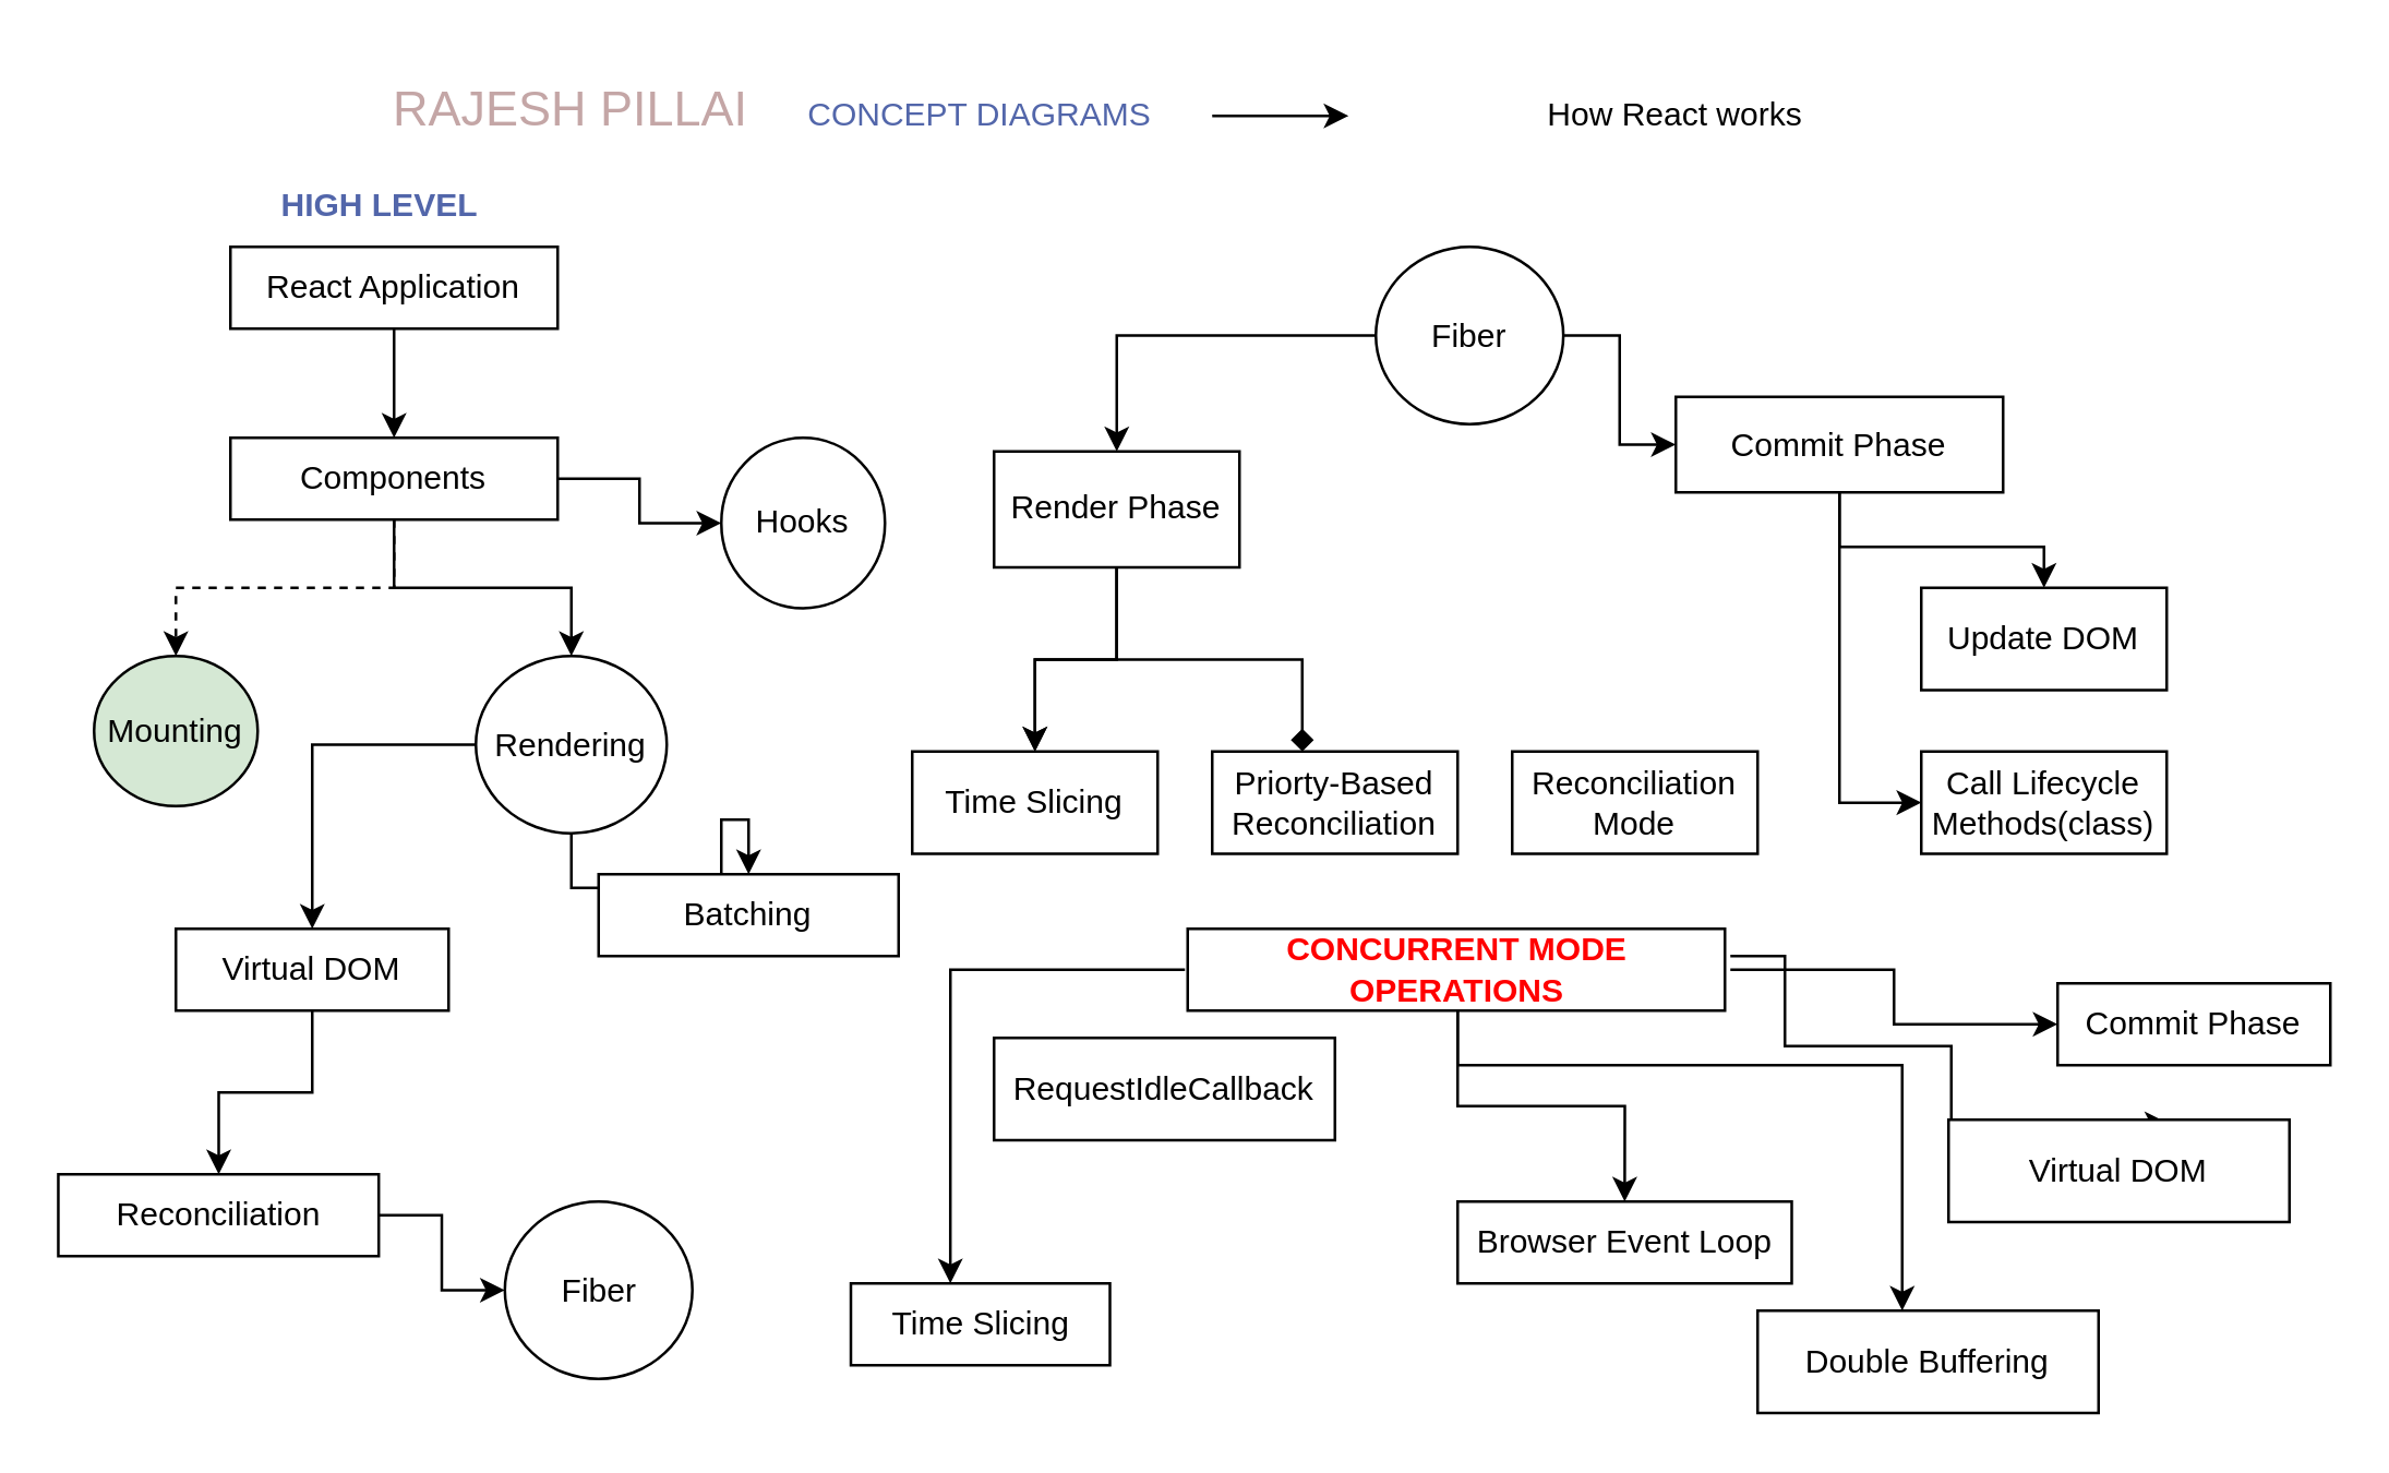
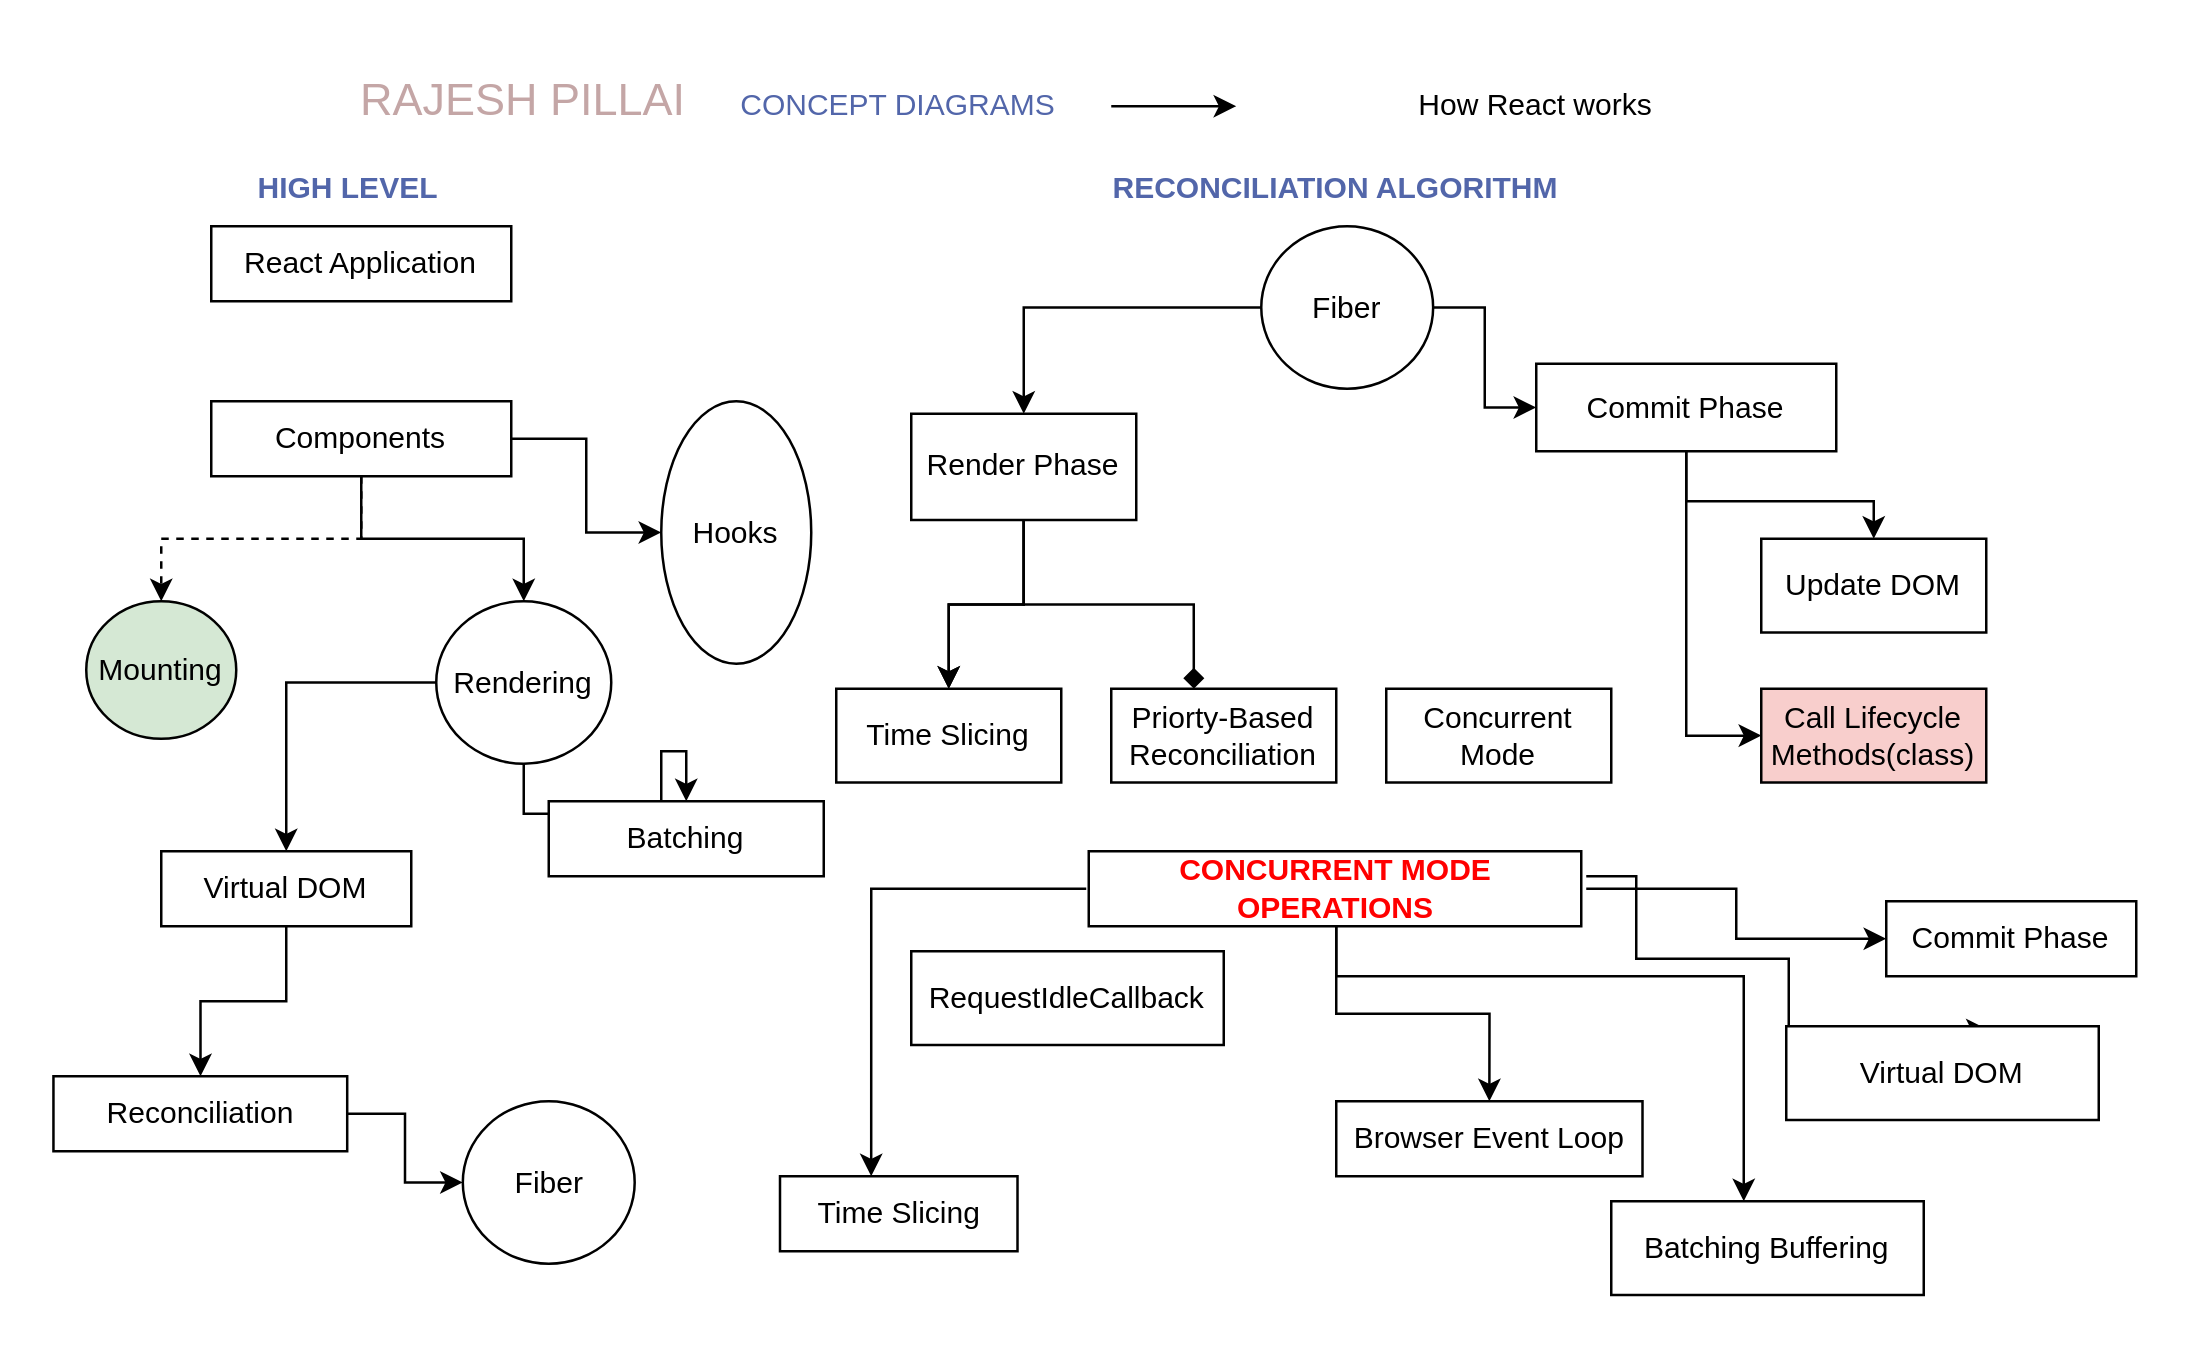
  <mxCell id="0" />
  <mxCell id="1" parent="0" />
  <mxCell id="2" value="RAJESH PILLAI" style="text;html=1;strokeColor=none;fillColor=none;align=center;verticalAlign=middle;whiteSpace=wrap;rounded=0;fontSize=18;fontColor=#c4a6a6;" vertex="1" parent="1"><mxGeometry x="124" y="20" width="170" height="40" as="geometry" /></mxCell>
  <mxCell id="3" style="edgeStyle=orthogonalEdgeStyle;rounded=0;orthogonalLoop=1;jettySize=auto;html=1;" edge="1" parent="1" source="4" target="5"><mxGeometry relative="1" as="geometry" /></mxCell>
  <mxCell id="4" value="CONCEPT DIAGRAMS" style="text;html=1;strokeColor=none;fillColor=none;align=center;verticalAlign=middle;whiteSpace=wrap;rounded=0;fontColor=#5266AA;" vertex="1" parent="1"><mxGeometry x="274" y="27" width="170" height="30" as="geometry" /></mxCell>
  <mxCell id="5" value="How React works" style="text;html=1;strokeColor=none;fillColor=none;align=center;verticalAlign=middle;whiteSpace=wrap;rounded=0;" vertex="1" parent="1"><mxGeometry x="494" y="27" width="240" height="30" as="geometry" /></mxCell>
- <mxCell id="6" value="" style="edgeStyle=orthogonalEdgeStyle;rounded=0;orthogonalLoop=1;jettySize=auto;html=1;" edge="1" parent="1" source="7" target="11"><mxGeometry relative="1" as="geometry" /></mxCell>
  <mxCell id="7" value="React Application" style="rounded=0;whiteSpace=wrap;html=1;" vertex="1" parent="1"><mxGeometry x="84" y="90" width="120" height="30" as="geometry" /></mxCell>
  <mxCell id="8" value="" style="edgeStyle=orthogonalEdgeStyle;rounded=0;orthogonalLoop=1;jettySize=auto;html=1;dashed=1;" edge="1" parent="1" source="11" target="12"><mxGeometry relative="1" as="geometry" /></mxCell>
  <mxCell id="9" value="" style="edgeStyle=orthogonalEdgeStyle;rounded=0;orthogonalLoop=1;jettySize=auto;html=1;" edge="1" parent="1" source="11" target="15"><mxGeometry relative="1" as="geometry" /></mxCell>
  <mxCell id="10" value="" style="edgeStyle=orthogonalEdgeStyle;rounded=0;orthogonalLoop=1;jettySize=auto;html=1;" edge="1" parent="1" source="11" target="16"><mxGeometry relative="1" as="geometry" /></mxCell>
  <mxCell id="11" value="Components" style="rounded=0;whiteSpace=wrap;html=1;" vertex="1" parent="1"><mxGeometry x="84" y="160" width="120" height="30" as="geometry" /></mxCell>
  <mxCell id="12" value="Mounting" style="ellipse;whiteSpace=wrap;html=1;rounded=0;fillColor=#d5e8d4;" vertex="1" parent="1"><mxGeometry x="34" y="240" width="60" height="55" as="geometry" /></mxCell>
  <mxCell id="13" value="" style="edgeStyle=orthogonalEdgeStyle;rounded=0;orthogonalLoop=1;jettySize=auto;html=1;" edge="1" parent="1" source="15" target="18"><mxGeometry relative="1" as="geometry" /></mxCell>
  <mxCell id="14" value="" style="edgeStyle=orthogonalEdgeStyle;rounded=0;orthogonalLoop=1;jettySize=auto;html=1;" edge="1" parent="1" source="15" target="19"><mxGeometry relative="1" as="geometry" /></mxCell>
  <mxCell id="15" value="Rendering" style="ellipse;whiteSpace=wrap;html=1;rounded=0;" vertex="1" parent="1"><mxGeometry x="174" y="240" width="70" height="65" as="geometry" /></mxCell>
- <mxCell id="16" value="Hooks" style="ellipse;whiteSpace=wrap;html=1;rounded=0;" vertex="1" parent="1"><mxGeometry x="264" y="160" width="60" height="62.5" as="geometry" /></mxCell>
+ <mxCell id="16" value="Hooks" style="ellipse;whiteSpace=wrap;html=1;rounded=0;" vertex="1" parent="1"><mxGeometry x="264" y="160" width="60" height="105" as="geometry" /></mxCell>
  <mxCell id="17" value="" style="edgeStyle=orthogonalEdgeStyle;rounded=0;orthogonalLoop=1;jettySize=auto;html=1;" edge="1" parent="1" source="18" target="21"><mxGeometry relative="1" as="geometry" /></mxCell>
  <mxCell id="18" value="Virtual DOM" style="whiteSpace=wrap;html=1;rounded=0;" vertex="1" parent="1"><mxGeometry x="64" y="340" width="100" height="30" as="geometry" /></mxCell>
  <mxCell id="19" value="Batching" style="whiteSpace=wrap;html=1;rounded=0;" vertex="1" parent="1"><mxGeometry x="219" y="320" width="110" height="30" as="geometry" /></mxCell>
  <mxCell id="20" value="" style="edgeStyle=orthogonalEdgeStyle;rounded=0;orthogonalLoop=1;jettySize=auto;html=1;" edge="1" parent="1" source="21" target="22"><mxGeometry relative="1" as="geometry" /></mxCell>
  <mxCell id="21" value="Reconciliation" style="whiteSpace=wrap;html=1;rounded=0;" vertex="1" parent="1"><mxGeometry x="20.88" y="430" width="117.5" height="30" as="geometry" /></mxCell>
  <mxCell id="22" value="Fiber" style="ellipse;whiteSpace=wrap;html=1;rounded=0;" vertex="1" parent="1"><mxGeometry x="184.63" y="440" width="68.75" height="65" as="geometry" /></mxCell>
  <mxCell id="23" value="HIGH LEVEL" style="text;html=1;strokeColor=none;fillColor=none;align=center;verticalAlign=middle;whiteSpace=wrap;rounded=0;fontColor=#5266AA;fontStyle=1" vertex="1" parent="1"><mxGeometry x="54" y="60" width="170" height="30" as="geometry" /></mxCell>
+ <mxCell id="24" value="RECONCILIATION ALGORITHM" style="text;html=1;strokeColor=none;fillColor=none;align=center;verticalAlign=middle;whiteSpace=wrap;rounded=0;fontColor=#5266AA;fontStyle=1" vertex="1" parent="1"><mxGeometry x="434" y="60" width="200" height="30" as="geometry" /></mxCell>
  <mxCell id="25" value="" style="edgeStyle=orthogonalEdgeStyle;rounded=0;orthogonalLoop=1;jettySize=auto;html=1;" edge="1" parent="1" source="27" target="31"><mxGeometry relative="1" as="geometry" /></mxCell>
  <mxCell id="26" value="" style="edgeStyle=orthogonalEdgeStyle;rounded=0;orthogonalLoop=1;jettySize=auto;html=1;" edge="1" parent="1" source="27" target="34"><mxGeometry relative="1" as="geometry" /></mxCell>
  <mxCell id="27" value="Fiber" style="ellipse;whiteSpace=wrap;html=1;rounded=0;" vertex="1" parent="1"><mxGeometry x="504" y="90" width="68.75" height="65" as="geometry" /></mxCell>
  <mxCell id="28" value="" style="edgeStyle=orthogonalEdgeStyle;rounded=0;orthogonalLoop=1;jettySize=auto;html=1;" edge="1" parent="1" source="31" target="35"><mxGeometry relative="1" as="geometry" /></mxCell>
  <mxCell id="29" value="" style="edgeStyle=orthogonalEdgeStyle;rounded=0;orthogonalLoop=1;jettySize=auto;html=1;" edge="1" parent="1" source="31" target="35"><mxGeometry relative="1" as="geometry" /></mxCell>
  <mxCell id="30" style="edgeStyle=orthogonalEdgeStyle;rounded=0;orthogonalLoop=1;jettySize=auto;html=1;entryX=0.367;entryY=0;entryDx=0;entryDy=0;entryPerimeter=0;endArrow=diamond;" edge="1" parent="1" source="31" target="36"><mxGeometry relative="1" as="geometry" /></mxCell>
  <mxCell id="31" value="Render Phase" style="whiteSpace=wrap;html=1;rounded=0;" vertex="1" parent="1"><mxGeometry x="364" y="165" width="90" height="42.5" as="geometry" /></mxCell>
  <mxCell id="32" style="edgeStyle=orthogonalEdgeStyle;rounded=0;orthogonalLoop=1;jettySize=auto;html=1;entryX=0.5;entryY=0;entryDx=0;entryDy=0;" edge="1" parent="1" source="34" target="38"><mxGeometry relative="1" as="geometry" /></mxCell>
  <mxCell id="33" style="edgeStyle=orthogonalEdgeStyle;rounded=0;orthogonalLoop=1;jettySize=auto;html=1;entryX=0;entryY=0.5;entryDx=0;entryDy=0;" edge="1" parent="1" source="34" target="39"><mxGeometry relative="1" as="geometry" /></mxCell>
  <mxCell id="34" value="Commit Phase" style="whiteSpace=wrap;html=1;rounded=0;" vertex="1" parent="1"><mxGeometry x="614" y="145" width="120" height="35" as="geometry" /></mxCell>
  <mxCell id="35" value="Time Slicing" style="whiteSpace=wrap;html=1;rounded=0;" vertex="1" parent="1"><mxGeometry x="334" y="275" width="90" height="37.5" as="geometry" /></mxCell>
  <mxCell id="36" value="Priorty-Based Reconciliation" style="whiteSpace=wrap;html=1;rounded=0;" vertex="1" parent="1"><mxGeometry x="444" y="275" width="90" height="37.5" as="geometry" /></mxCell>
- <mxCell id="37" value="Reconciliation Mode" style="whiteSpace=wrap;html=1;rounded=0;" vertex="1" parent="1"><mxGeometry x="554" y="275" width="90" height="37.5" as="geometry" /></mxCell>
+ <mxCell id="37" value="Concurrent Mode" style="whiteSpace=wrap;html=1;rounded=0;" vertex="1" parent="1"><mxGeometry x="554" y="275" width="90" height="37.5" as="geometry" /></mxCell>
  <mxCell id="38" value="Update DOM" style="whiteSpace=wrap;html=1;rounded=0;" vertex="1" parent="1"><mxGeometry x="704" y="215" width="90" height="37.5" as="geometry" /></mxCell>
- <mxCell id="39" value="Call Lifecycle Methods(class)" style="whiteSpace=wrap;html=1;rounded=0;" vertex="1" parent="1"><mxGeometry x="704" y="275" width="90" height="37.5" as="geometry" /></mxCell>
+ <mxCell id="39" value="Call Lifecycle Methods(class)" style="whiteSpace=wrap;html=1;rounded=0;fillColor=#f8cecc;" vertex="1" parent="1"><mxGeometry x="704" y="275" width="90" height="37.5" as="geometry" /></mxCell>
  <mxCell id="40" style="edgeStyle=orthogonalEdgeStyle;rounded=0;orthogonalLoop=1;jettySize=auto;html=1;" edge="1" parent="1" source="45" target="47"><mxGeometry relative="1" as="geometry"><Array as="points"><mxPoint x="534" y="390" /><mxPoint x="697" y="390" /></Array></mxGeometry></mxCell>
  <mxCell id="41" style="edgeStyle=orthogonalEdgeStyle;rounded=0;orthogonalLoop=1;jettySize=auto;html=1;entryX=0.648;entryY=0.04;entryDx=0;entryDy=0;entryPerimeter=0;" edge="1" parent="1" source="45" target="48"><mxGeometry relative="1" as="geometry"><Array as="points"><mxPoint x="654" y="350" /><mxPoint x="654" y="383" /><mxPoint x="715" y="383" /></Array></mxGeometry></mxCell>
  <mxCell id="42" style="edgeStyle=orthogonalEdgeStyle;rounded=0;orthogonalLoop=1;jettySize=auto;html=1;entryX=0.384;entryY=0;entryDx=0;entryDy=0;entryPerimeter=0;" edge="1" parent="1" source="45" target="49"><mxGeometry relative="1" as="geometry" /></mxCell>
  <mxCell id="43" style="edgeStyle=orthogonalEdgeStyle;rounded=0;orthogonalLoop=1;jettySize=auto;html=1;entryX=0.5;entryY=0;entryDx=0;entryDy=0;" edge="1" parent="1" source="45" target="50"><mxGeometry relative="1" as="geometry" /></mxCell>
  <mxCell id="44" style="edgeStyle=orthogonalEdgeStyle;rounded=0;orthogonalLoop=1;jettySize=auto;html=1;" edge="1" parent="1" source="45" target="51"><mxGeometry relative="1" as="geometry" /></mxCell>
  <mxCell id="45" value="CONCURRENT MODE OPERATIONS" style="text;html=1;strokeColor=none;fillColor=none;align=center;verticalAlign=middle;whiteSpace=wrap;rounded=0;fontColor=#FF0000;fontStyle=1;labelBorderColor=default;" vertex="1" parent="1"><mxGeometry x="434" y="340" width="200" height="30" as="geometry" /></mxCell>
  <mxCell id="46" value="RequestIdleCallback" style="whiteSpace=wrap;html=1;rounded=0;" vertex="1" parent="1"><mxGeometry x="364" y="380" width="125" height="37.5" as="geometry" /></mxCell>
- <mxCell id="47" value="Double Buffering" style="whiteSpace=wrap;html=1;rounded=0;" vertex="1" parent="1"><mxGeometry x="644" y="480" width="125" height="37.5" as="geometry" /></mxCell>
+ <mxCell id="47" value="Batching Buffering" style="whiteSpace=wrap;html=1;rounded=0;" vertex="1" parent="1"><mxGeometry x="644" y="480" width="125" height="37.5" as="geometry" /></mxCell>
  <mxCell id="48" value="Virtual DOM" style="whiteSpace=wrap;html=1;rounded=0;" vertex="1" parent="1"><mxGeometry x="714" y="410" width="125" height="37.5" as="geometry" /></mxCell>
  <mxCell id="49" value="Time Slicing" style="whiteSpace=wrap;html=1;rounded=0;" vertex="1" parent="1"><mxGeometry x="311.5" y="470" width="95" height="30" as="geometry" /></mxCell>
  <mxCell id="50" value="Browser Event Loop" style="whiteSpace=wrap;html=1;rounded=0;" vertex="1" parent="1"><mxGeometry x="534" y="440" width="122.5" height="30" as="geometry" /></mxCell>
  <mxCell id="51" value="Commit Phase" style="whiteSpace=wrap;html=1;rounded=0;" vertex="1" parent="1"><mxGeometry x="754" y="360" width="100" height="30" as="geometry" /></mxCell>
